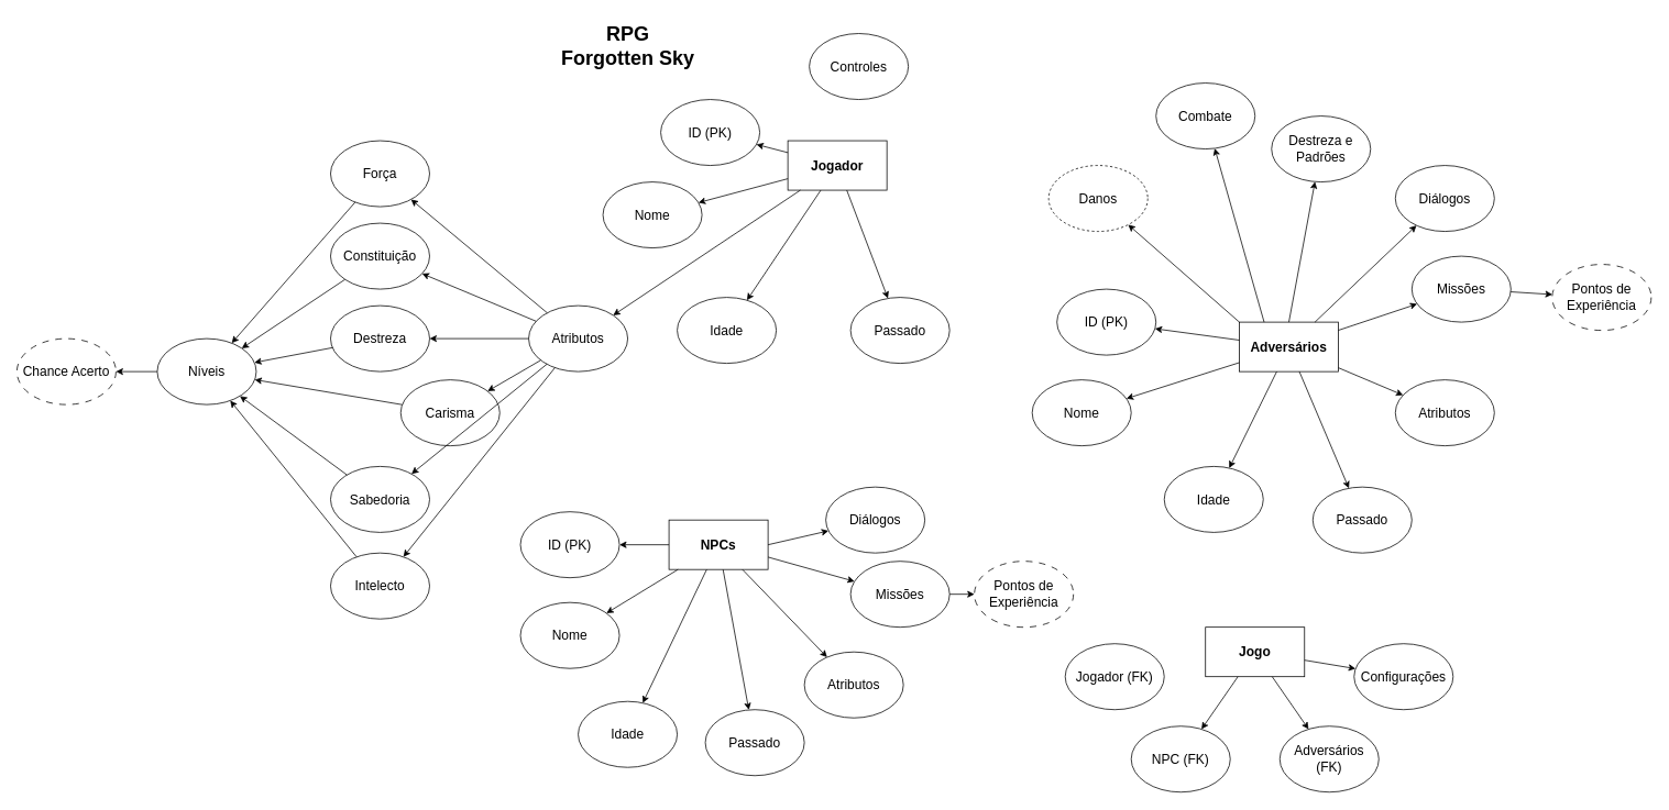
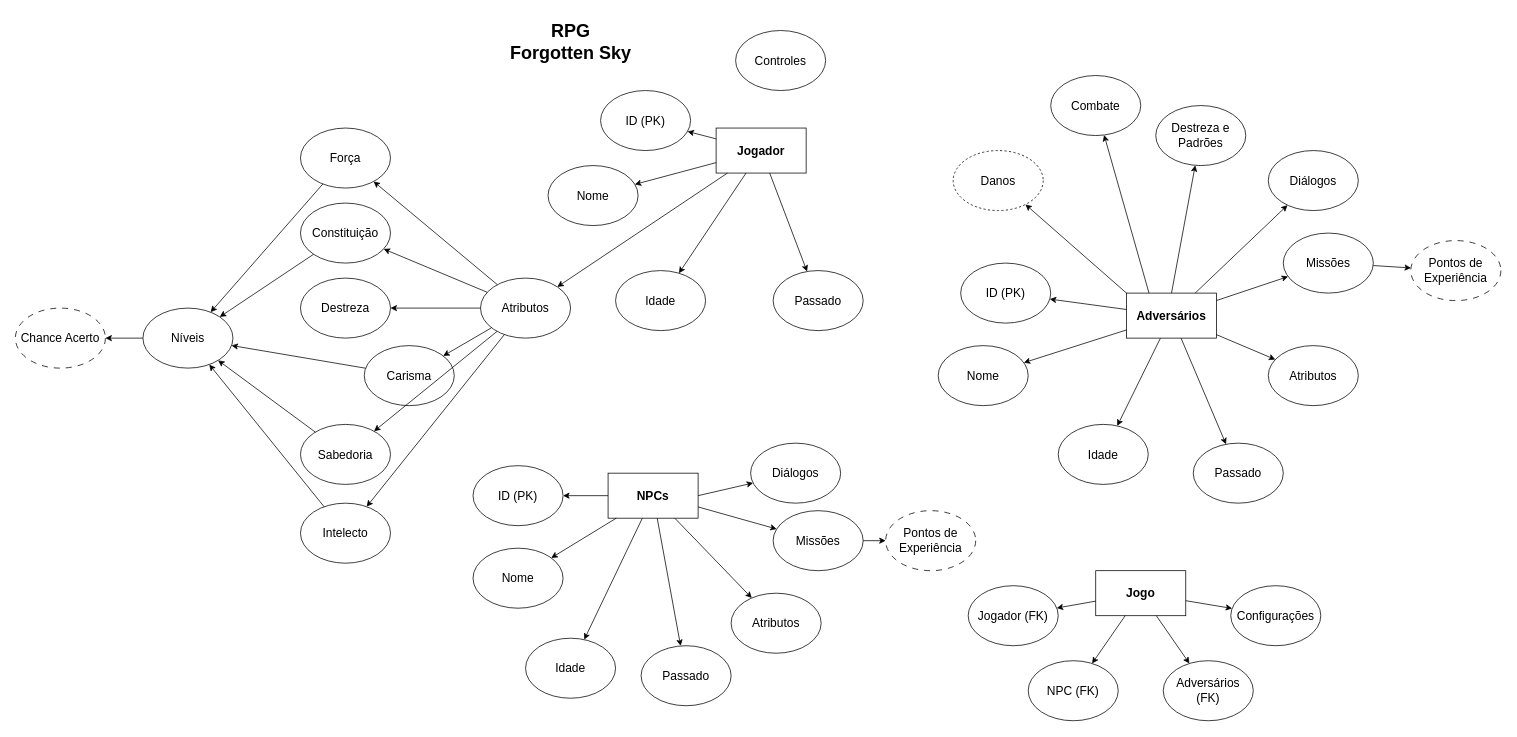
  <mxCell id="0" />
  <mxCell id="1" parent="0" />
  <mxCell id="2" value="&lt;font style=&quot;font-size: 24px;&quot;&gt;&lt;b&gt;RPG&lt;br&gt;Forgotten Sky&lt;/b&gt;&lt;/font&gt;" style="text;html=1;align=center;verticalAlign=middle;resizable=0;points=[];autosize=1;strokeColor=none;fillColor=none;" parent="1" vertex="1"><mxGeometry x="670" y="20" width="180" height="70" as="geometry" /></mxCell>
  <mxCell id="3" value="&lt;font style=&quot;font-size: 16px;&quot;&gt;&lt;b&gt;Jogador&lt;/b&gt;&lt;/font&gt;" style="rounded=0;whiteSpace=wrap;html=1;" parent="1" vertex="1"><mxGeometry x="954" y="170" width="120" height="60" as="geometry" /></mxCell>
  <mxCell id="4" value="&lt;span style=&quot;font-size: 16px;&quot;&gt;&lt;b&gt;NPCs&lt;/b&gt;&lt;/span&gt;" style="rounded=0;whiteSpace=wrap;html=1;" parent="1" vertex="1"><mxGeometry x="810" y="630" width="120" height="60" as="geometry" /></mxCell>
  <mxCell id="5" value="&lt;font style=&quot;font-size: 16px;&quot;&gt;Nome&lt;/font&gt;" style="ellipse;whiteSpace=wrap;html=1;" parent="1" vertex="1"><mxGeometry x="730" y="220" width="120" height="80" as="geometry" /></mxCell>
  <mxCell id="6" value="&lt;font style=&quot;font-size: 16px;&quot;&gt;Idade&lt;/font&gt;" style="ellipse;whiteSpace=wrap;html=1;" parent="1" vertex="1"><mxGeometry x="820" y="360" width="120" height="80" as="geometry" /></mxCell>
  <mxCell id="7" value="&lt;font style=&quot;font-size: 16px;&quot;&gt;Passado&lt;/font&gt;" style="ellipse;whiteSpace=wrap;html=1;" parent="1" vertex="1"><mxGeometry x="1030" y="360" width="120" height="80" as="geometry" /></mxCell>
  <mxCell id="8" value="&lt;font style=&quot;font-size: 16px;&quot;&gt;Atributos&lt;/font&gt;" style="ellipse;whiteSpace=wrap;html=1;" parent="1" vertex="1"><mxGeometry x="640" y="370" width="120" height="80" as="geometry" /></mxCell>
  <mxCell id="9" value="&lt;font style=&quot;font-size: 16px;&quot;&gt;Força&lt;/font&gt;" style="ellipse;whiteSpace=wrap;html=1;" parent="1" vertex="1"><mxGeometry x="400" y="170" width="120" height="80" as="geometry" /></mxCell>
  <mxCell id="10" value="&lt;font style=&quot;font-size: 16px;&quot;&gt;Destreza&lt;/font&gt;" style="ellipse;whiteSpace=wrap;html=1;" parent="1" vertex="1"><mxGeometry x="400" y="370" width="120" height="80" as="geometry" /></mxCell>
  <mxCell id="11" value="&lt;font style=&quot;font-size: 16px;&quot;&gt;Intelecto&lt;/font&gt;" style="ellipse;whiteSpace=wrap;html=1;" parent="1" vertex="1"><mxGeometry x="400" y="670" width="120" height="80" as="geometry" /></mxCell>
  <mxCell id="12" value="&lt;font style=&quot;font-size: 16px;&quot;&gt;Constituição&lt;/font&gt;" style="ellipse;whiteSpace=wrap;html=1;" parent="1" vertex="1"><mxGeometry x="400" y="270" width="120" height="80" as="geometry" /></mxCell>
  <mxCell id="13" value="&lt;font style=&quot;font-size: 16px;&quot;&gt;Sabedoria&lt;/font&gt;" style="ellipse;whiteSpace=wrap;html=1;" parent="1" vertex="1"><mxGeometry x="400" y="565" width="120" height="80" as="geometry" /></mxCell>
  <mxCell id="14" value="&lt;font style=&quot;font-size: 16px;&quot;&gt;Carisma&lt;/font&gt;" style="ellipse;whiteSpace=wrap;html=1;" parent="1" vertex="1"><mxGeometry x="485" y="460" width="120" height="80" as="geometry" /></mxCell>
  <mxCell id="15" value="&lt;font style=&quot;font-size: 16px;&quot;&gt;Níveis&lt;/font&gt;" style="ellipse;whiteSpace=wrap;html=1;" parent="1" vertex="1"><mxGeometry x="190" y="410" width="120" height="80" as="geometry" /></mxCell>
  <mxCell id="16" value="&lt;span style=&quot;font-size: 16px;&quot;&gt;Chance Acerto&lt;/span&gt;" style="ellipse;whiteSpace=wrap;html=1;dashed=1;dashPattern=8 8;" parent="1" vertex="1"><mxGeometry x="20" y="410" width="120" height="80" as="geometry" /></mxCell>
  <mxCell id="17" value="&lt;font style=&quot;font-size: 16px;&quot;&gt;ID (PK)&lt;/font&gt;" style="ellipse;whiteSpace=wrap;html=1;" parent="1" vertex="1"><mxGeometry x="800" y="120" width="120" height="80" as="geometry" /></mxCell>
  <mxCell id="18" value="&lt;font style=&quot;font-size: 16px;&quot;&gt;Nome&lt;/font&gt;" style="ellipse;whiteSpace=wrap;html=1;" parent="1" vertex="1"><mxGeometry x="630" y="730" width="120" height="80" as="geometry" /></mxCell>
  <mxCell id="19" value="&lt;font style=&quot;font-size: 16px;&quot;&gt;Idade&lt;/font&gt;" style="ellipse;whiteSpace=wrap;html=1;" parent="1" vertex="1"><mxGeometry x="700" y="850" width="120" height="80" as="geometry" /></mxCell>
  <mxCell id="20" value="&lt;font style=&quot;font-size: 16px;&quot;&gt;Passado&lt;/font&gt;" style="ellipse;whiteSpace=wrap;html=1;" parent="1" vertex="1"><mxGeometry x="854" y="860" width="120" height="80" as="geometry" /></mxCell>
  <mxCell id="21" value="&lt;font style=&quot;font-size: 16px;&quot;&gt;Atributos&lt;/font&gt;" style="ellipse;whiteSpace=wrap;html=1;" parent="1" vertex="1"><mxGeometry x="974" y="790" width="120" height="80" as="geometry" /></mxCell>
  <mxCell id="22" value="&lt;font style=&quot;font-size: 16px;&quot;&gt;ID (PK)&lt;/font&gt;" style="ellipse;whiteSpace=wrap;html=1;" parent="1" vertex="1"><mxGeometry x="630" y="620" width="120" height="80" as="geometry" /></mxCell>
  <mxCell id="23" value="&lt;span style=&quot;font-size: 16px;&quot;&gt;Diálogos&lt;/span&gt;" style="ellipse;whiteSpace=wrap;html=1;" parent="1" vertex="1"><mxGeometry x="1000" y="590" width="120" height="80" as="geometry" /></mxCell>
  <mxCell id="24" value="&lt;font style=&quot;font-size: 16px;&quot;&gt;Missões&lt;/font&gt;" style="ellipse;whiteSpace=wrap;html=1;" parent="1" vertex="1"><mxGeometry x="1030" y="680" width="120" height="80" as="geometry" /></mxCell>
  <mxCell id="25" value="&lt;span style=&quot;font-size: 16px;&quot;&gt;Pontos de Experiência&lt;/span&gt;" style="ellipse;whiteSpace=wrap;html=1;dashed=1;dashPattern=8 8;" parent="1" vertex="1"><mxGeometry x="1180" y="680" width="120" height="80" as="geometry" /></mxCell>
  <mxCell id="26" value="&lt;span style=&quot;font-size: 16px;&quot;&gt;&lt;b&gt;Adversários&lt;/b&gt;&lt;/span&gt;" style="rounded=0;whiteSpace=wrap;html=1;" parent="1" vertex="1"><mxGeometry x="1501" y="390" width="120" height="60" as="geometry" /></mxCell>
  <mxCell id="27" value="&lt;font style=&quot;font-size: 16px;&quot;&gt;Nome&lt;/font&gt;" style="ellipse;whiteSpace=wrap;html=1;" parent="1" vertex="1"><mxGeometry x="1250" y="460" width="120" height="80" as="geometry" /></mxCell>
  <mxCell id="28" value="&lt;font style=&quot;font-size: 16px;&quot;&gt;Idade&lt;/font&gt;" style="ellipse;whiteSpace=wrap;html=1;" parent="1" vertex="1"><mxGeometry x="1410" y="565" width="120" height="80" as="geometry" /></mxCell>
  <mxCell id="29" value="&lt;font style=&quot;font-size: 16px;&quot;&gt;Passado&lt;/font&gt;" style="ellipse;whiteSpace=wrap;html=1;" parent="1" vertex="1"><mxGeometry x="1590" y="590" width="120" height="80" as="geometry" /></mxCell>
  <mxCell id="30" value="&lt;font style=&quot;font-size: 16px;&quot;&gt;Atributos&lt;/font&gt;" style="ellipse;whiteSpace=wrap;html=1;" parent="1" vertex="1"><mxGeometry x="1690" y="460" width="120" height="80" as="geometry" /></mxCell>
  <mxCell id="31" value="&lt;font style=&quot;font-size: 16px;&quot;&gt;ID (PK)&lt;/font&gt;" style="ellipse;whiteSpace=wrap;html=1;" parent="1" vertex="1"><mxGeometry x="1280" y="350" width="120" height="80" as="geometry" /></mxCell>
  <mxCell id="32" value="&lt;span style=&quot;font-size: 16px;&quot;&gt;Diálogos&lt;/span&gt;" style="ellipse;whiteSpace=wrap;html=1;" parent="1" vertex="1"><mxGeometry x="1690" y="200" width="120" height="80" as="geometry" /></mxCell>
  <mxCell id="33" value="&lt;font style=&quot;font-size: 16px;&quot;&gt;Missões&lt;/font&gt;" style="ellipse;whiteSpace=wrap;html=1;" parent="1" vertex="1"><mxGeometry x="1710" y="310" width="120" height="80" as="geometry" /></mxCell>
  <mxCell id="34" value="&lt;span style=&quot;font-size: 16px;&quot;&gt;Pontos de Experiência&lt;/span&gt;" style="ellipse;whiteSpace=wrap;html=1;dashed=1;dashPattern=8 8;" parent="1" vertex="1"><mxGeometry x="1880" y="320" width="120" height="80" as="geometry" /></mxCell>
  <mxCell id="35" value="&lt;span style=&quot;font-size: 16px;&quot;&gt;Combate&lt;/span&gt;" style="ellipse;whiteSpace=wrap;html=1;" parent="1" vertex="1"><mxGeometry x="1400" y="100" width="120" height="80" as="geometry" /></mxCell>
  <mxCell id="36" value="&lt;span style=&quot;font-size: 16px;&quot;&gt;Destreza e&lt;br&gt;Padrões&lt;br&gt;&lt;/span&gt;" style="ellipse;whiteSpace=wrap;html=1;" parent="1" vertex="1"><mxGeometry x="1540" y="140" width="120" height="80" as="geometry" /></mxCell>
  <mxCell id="37" value="&lt;span style=&quot;font-size: 16px;&quot;&gt;Danos&lt;br&gt;&lt;/span&gt;" style="ellipse;whiteSpace=wrap;html=1;dashed=1;" parent="1" vertex="1"><mxGeometry x="1270" y="200" width="120" height="80" as="geometry" /></mxCell>
  <mxCell id="38" value="&lt;font style=&quot;font-size: 16px;&quot;&gt;Controles&lt;/font&gt;" style="ellipse;whiteSpace=wrap;html=1;" parent="1" vertex="1"><mxGeometry x="980" y="40" width="120" height="80" as="geometry" /></mxCell>
  <mxCell id="39" value="" style="endArrow=classic;html=1;rounded=0;strokeWidth=1;" parent="1" source="3" target="17" edge="1"><mxGeometry width="50" height="50" relative="1" as="geometry"><mxPoint x="930" y="650" as="sourcePoint" /><mxPoint x="1190" y="590" as="targetPoint" /></mxGeometry></mxCell>
  <mxCell id="40" value="" style="endArrow=classic;html=1;rounded=0;strokeWidth=1;" parent="1" source="3" target="5" edge="1"><mxGeometry width="50" height="50" relative="1" as="geometry"><mxPoint x="964" y="194" as="sourcePoint" /><mxPoint x="926" y="185" as="targetPoint" /></mxGeometry></mxCell>
  <mxCell id="41" value="" style="endArrow=classic;html=1;rounded=0;strokeWidth=1;" parent="1" source="3" target="6" edge="1"><mxGeometry width="50" height="50" relative="1" as="geometry"><mxPoint x="974" y="204" as="sourcePoint" /><mxPoint x="936" y="195" as="targetPoint" /></mxGeometry></mxCell>
  <mxCell id="42" value="" style="endArrow=classic;html=1;rounded=0;strokeWidth=1;" parent="1" source="3" target="7" edge="1"><mxGeometry width="50" height="50" relative="1" as="geometry"><mxPoint x="984" y="214" as="sourcePoint" /><mxPoint x="946" y="205" as="targetPoint" /></mxGeometry></mxCell>
  <mxCell id="43" value="" style="endArrow=classic;html=1;rounded=0;strokeWidth=1;" parent="1" source="3" target="8" edge="1"><mxGeometry width="50" height="50" relative="1" as="geometry"><mxPoint x="994" y="224" as="sourcePoint" /><mxPoint x="956" y="215" as="targetPoint" /></mxGeometry></mxCell>
  <mxCell id="44" value="" style="endArrow=classic;html=1;rounded=0;strokeWidth=1;" parent="1" source="4" target="22" edge="1"><mxGeometry width="50" height="50" relative="1" as="geometry"><mxPoint x="985" y="90" as="sourcePoint" /><mxPoint x="1035" y="221" as="targetPoint" /></mxGeometry></mxCell>
  <mxCell id="45" value="" style="endArrow=classic;html=1;rounded=0;strokeWidth=1;" parent="1" source="4" target="18" edge="1"><mxGeometry width="50" height="50" relative="1" as="geometry"><mxPoint x="995" y="100" as="sourcePoint" /><mxPoint x="1045" y="231" as="targetPoint" /></mxGeometry></mxCell>
  <mxCell id="46" value="" style="endArrow=classic;html=1;rounded=0;strokeWidth=1;" parent="1" source="4" target="19" edge="1"><mxGeometry width="50" height="50" relative="1" as="geometry"><mxPoint x="1005" y="110" as="sourcePoint" /><mxPoint x="1055" y="241" as="targetPoint" /></mxGeometry></mxCell>
  <mxCell id="47" value="" style="endArrow=classic;html=1;rounded=0;strokeWidth=1;" parent="1" source="4" target="20" edge="1"><mxGeometry width="50" height="50" relative="1" as="geometry"><mxPoint x="1015" y="120" as="sourcePoint" /><mxPoint x="1065" y="251" as="targetPoint" /></mxGeometry></mxCell>
  <mxCell id="48" value="" style="endArrow=classic;html=1;rounded=0;strokeWidth=1;" parent="1" source="4" target="21" edge="1"><mxGeometry width="50" height="50" relative="1" as="geometry"><mxPoint x="1025" y="130" as="sourcePoint" /><mxPoint x="1075" y="261" as="targetPoint" /></mxGeometry></mxCell>
  <mxCell id="49" value="" style="endArrow=classic;html=1;rounded=0;strokeWidth=1;exitX=1;exitY=0.75;exitDx=0;exitDy=0;" parent="1" source="4" target="24" edge="1"><mxGeometry width="50" height="50" relative="1" as="geometry"><mxPoint x="950" y="590" as="sourcePoint" /><mxPoint x="1085" y="271" as="targetPoint" /></mxGeometry></mxCell>
  <mxCell id="50" value="" style="endArrow=classic;html=1;rounded=0;strokeWidth=1;exitX=1;exitY=0.5;exitDx=0;exitDy=0;" parent="1" source="4" target="23" edge="1"><mxGeometry width="50" height="50" relative="1" as="geometry"><mxPoint x="967.205" y="373.205" as="sourcePoint" /><mxPoint x="1095" y="281" as="targetPoint" /></mxGeometry></mxCell>
  <mxCell id="51" value="" style="endArrow=classic;html=1;rounded=0;strokeWidth=1;" parent="1" source="24" target="25" edge="1"><mxGeometry width="50" height="50" relative="1" as="geometry"><mxPoint x="1055" y="160" as="sourcePoint" /><mxPoint x="1105" y="291" as="targetPoint" /></mxGeometry></mxCell>
  <mxCell id="52" value="" style="endArrow=classic;html=1;rounded=0;strokeWidth=1;" parent="1" source="15" target="16" edge="1"><mxGeometry width="50" height="50" relative="1" as="geometry"><mxPoint x="1203" y="903" as="sourcePoint" /><mxPoint x="1271" y="937" as="targetPoint" /></mxGeometry></mxCell>
  <mxCell id="53" value="" style="endArrow=classic;html=1;rounded=0;strokeWidth=1;" parent="1" source="26" target="31" edge="1"><mxGeometry width="50" height="50" relative="1" as="geometry"><mxPoint x="650" y="885" as="sourcePoint" /><mxPoint x="734" y="864" as="targetPoint" /></mxGeometry></mxCell>
  <mxCell id="54" value="" style="endArrow=classic;html=1;rounded=0;strokeWidth=1;" parent="1" source="26" target="27" edge="1"><mxGeometry width="50" height="50" relative="1" as="geometry"><mxPoint x="1391" y="867" as="sourcePoint" /><mxPoint x="1277" y="879" as="targetPoint" /></mxGeometry></mxCell>
  <mxCell id="55" value="" style="endArrow=classic;html=1;rounded=0;strokeWidth=1;" parent="1" source="26" target="28" edge="1"><mxGeometry width="50" height="50" relative="1" as="geometry"><mxPoint x="1401" y="877" as="sourcePoint" /><mxPoint x="1287" y="889" as="targetPoint" /></mxGeometry></mxCell>
  <mxCell id="56" value="" style="endArrow=classic;html=1;rounded=0;strokeWidth=1;" parent="1" source="26" target="29" edge="1"><mxGeometry width="50" height="50" relative="1" as="geometry"><mxPoint x="1411" y="887" as="sourcePoint" /><mxPoint x="1297" y="899" as="targetPoint" /></mxGeometry></mxCell>
  <mxCell id="57" value="" style="endArrow=classic;html=1;rounded=0;strokeWidth=1;" parent="1" source="26" target="30" edge="1"><mxGeometry width="50" height="50" relative="1" as="geometry"><mxPoint x="1421" y="897" as="sourcePoint" /><mxPoint x="1307" y="909" as="targetPoint" /></mxGeometry></mxCell>
  <mxCell id="58" value="" style="endArrow=classic;html=1;rounded=0;strokeWidth=1;" parent="1" source="26" target="33" edge="1"><mxGeometry width="50" height="50" relative="1" as="geometry"><mxPoint x="1431" y="907" as="sourcePoint" /><mxPoint x="1317" y="919" as="targetPoint" /></mxGeometry></mxCell>
  <mxCell id="59" value="" style="endArrow=classic;html=1;rounded=0;strokeWidth=1;" parent="1" source="26" target="32" edge="1"><mxGeometry width="50" height="50" relative="1" as="geometry"><mxPoint x="1441" y="917" as="sourcePoint" /><mxPoint x="1327" y="929" as="targetPoint" /></mxGeometry></mxCell>
  <mxCell id="60" value="" style="endArrow=classic;html=1;rounded=0;strokeWidth=1;exitX=0.25;exitY=0;exitDx=0;exitDy=0;" parent="1" source="26" target="35" edge="1"><mxGeometry width="50" height="50" relative="1" as="geometry"><mxPoint x="1451" y="927" as="sourcePoint" /><mxPoint x="1337" y="939" as="targetPoint" /></mxGeometry></mxCell>
  <mxCell id="61" value="" style="endArrow=classic;html=1;rounded=0;strokeWidth=1;" parent="1" source="33" target="34" edge="1"><mxGeometry width="50" height="50" relative="1" as="geometry"><mxPoint x="1594" y="530" as="sourcePoint" /><mxPoint x="1662" y="672" as="targetPoint" /></mxGeometry></mxCell>
  <mxCell id="62" value="" style="endArrow=classic;html=1;rounded=0;strokeWidth=1;exitX=0;exitY=0;exitDx=0;exitDy=0;" parent="1" source="26" target="37" edge="1"><mxGeometry width="50" height="50" relative="1" as="geometry"><mxPoint x="1520" y="503" as="sourcePoint" /><mxPoint x="1460" y="507" as="targetPoint" /></mxGeometry></mxCell>
  <mxCell id="63" value="" style="endArrow=classic;html=1;rounded=0;strokeWidth=1;exitX=0.5;exitY=0;exitDx=0;exitDy=0;" parent="1" source="26" target="36" edge="1"><mxGeometry width="50" height="50" relative="1" as="geometry"><mxPoint x="1530" y="513" as="sourcePoint" /><mxPoint x="1470" y="517" as="targetPoint" /></mxGeometry></mxCell>
  <mxCell id="64" value="&lt;font style=&quot;font-size: 16px;&quot;&gt;&lt;b&gt;Jogo&lt;/b&gt;&lt;/font&gt;" style="rounded=0;whiteSpace=wrap;html=1;" parent="1" vertex="1"><mxGeometry x="1460" y="760" width="120" height="60" as="geometry" /></mxCell>
  <mxCell id="65" value="&lt;font style=&quot;font-size: 16px;&quot;&gt;Jogador (FK)&lt;/font&gt;" style="ellipse;whiteSpace=wrap;html=1;" parent="1" vertex="1"><mxGeometry x="1290" y="780" width="120" height="80" as="geometry" /></mxCell>
  <mxCell id="66" value="&lt;font style=&quot;font-size: 16px;&quot;&gt;NPC (FK)&lt;/font&gt;" style="ellipse;whiteSpace=wrap;html=1;" parent="1" vertex="1"><mxGeometry x="1370" y="880" width="120" height="80" as="geometry" /></mxCell>
  <mxCell id="67" value="&lt;font style=&quot;font-size: 16px;&quot;&gt;Adversários (FK)&lt;/font&gt;" style="ellipse;whiteSpace=wrap;html=1;" parent="1" vertex="1"><mxGeometry x="1550" y="880" width="120" height="80" as="geometry" /></mxCell>
  <mxCell id="68" value="&lt;font style=&quot;font-size: 16px;&quot;&gt;Configurações&lt;/font&gt;" style="ellipse;whiteSpace=wrap;html=1;" parent="1" vertex="1"><mxGeometry x="1640" y="780" width="120" height="80" as="geometry" /></mxCell>
  <mxCell id="69" value="" style="endArrow=classic;html=1;rounded=0;strokeWidth=1;" parent="1" source="9" target="15" edge="1"><mxGeometry width="50" height="50" relative="1" as="geometry"><mxPoint x="201" y="536" as="sourcePoint" /><mxPoint x="350" y="400" as="targetPoint" /></mxGeometry></mxCell>
  <mxCell id="70" value="" style="endArrow=classic;html=1;rounded=0;strokeWidth=1;" parent="1" source="12" target="15" edge="1"><mxGeometry width="50" height="50" relative="1" as="geometry"><mxPoint x="473" y="351" as="sourcePoint" /><mxPoint x="297" y="499" as="targetPoint" /></mxGeometry></mxCell>
- <mxCell id="71" value="" style="endArrow=classic;html=1;rounded=0;strokeWidth=1;" parent="1" source="10" target="15" edge="1"><mxGeometry width="50" height="50" relative="1" as="geometry"><mxPoint x="483" y="361" as="sourcePoint" /><mxPoint x="307" y="509" as="targetPoint" /></mxGeometry></mxCell>
  <mxCell id="72" value="" style="endArrow=classic;html=1;rounded=0;strokeWidth=1;" parent="1" source="14" target="15" edge="1"><mxGeometry width="50" height="50" relative="1" as="geometry"><mxPoint x="493" y="371" as="sourcePoint" /><mxPoint x="317" y="519" as="targetPoint" /></mxGeometry></mxCell>
  <mxCell id="73" value="" style="endArrow=classic;html=1;rounded=0;strokeWidth=1;" parent="1" source="13" target="15" edge="1"><mxGeometry width="50" height="50" relative="1" as="geometry"><mxPoint x="503" y="381" as="sourcePoint" /><mxPoint x="327" y="529" as="targetPoint" /></mxGeometry></mxCell>
  <mxCell id="74" value="" style="endArrow=classic;html=1;rounded=0;strokeWidth=1;" parent="1" source="11" target="15" edge="1"><mxGeometry width="50" height="50" relative="1" as="geometry"><mxPoint x="513" y="391" as="sourcePoint" /><mxPoint x="337" y="539" as="targetPoint" /></mxGeometry></mxCell>
  <mxCell id="75" value="" style="endArrow=classic;html=1;rounded=0;strokeWidth=1;" parent="1" source="8" target="9" edge="1"><mxGeometry width="50" height="50" relative="1" as="geometry"><mxPoint x="523" y="401" as="sourcePoint" /><mxPoint x="347" y="549" as="targetPoint" /></mxGeometry></mxCell>
  <mxCell id="76" value="" style="endArrow=classic;html=1;rounded=0;strokeWidth=1;" parent="1" source="8" target="12" edge="1"><mxGeometry width="50" height="50" relative="1" as="geometry"><mxPoint x="662" y="396" as="sourcePoint" /><mxPoint x="558" y="344" as="targetPoint" /></mxGeometry></mxCell>
  <mxCell id="77" value="" style="endArrow=classic;html=1;rounded=0;strokeWidth=1;" parent="1" source="8" target="10" edge="1"><mxGeometry width="50" height="50" relative="1" as="geometry"><mxPoint x="672" y="406" as="sourcePoint" /><mxPoint x="568" y="354" as="targetPoint" /></mxGeometry></mxCell>
  <mxCell id="78" value="" style="endArrow=classic;html=1;rounded=0;strokeWidth=1;" parent="1" source="8" target="14" edge="1"><mxGeometry width="50" height="50" relative="1" as="geometry"><mxPoint x="682" y="416" as="sourcePoint" /><mxPoint x="578" y="364" as="targetPoint" /></mxGeometry></mxCell>
  <mxCell id="79" value="" style="endArrow=classic;html=1;rounded=0;strokeWidth=1;" parent="1" source="8" target="13" edge="1"><mxGeometry width="50" height="50" relative="1" as="geometry"><mxPoint x="692" y="426" as="sourcePoint" /><mxPoint x="588" y="374" as="targetPoint" /></mxGeometry></mxCell>
  <mxCell id="80" value="" style="endArrow=classic;html=1;rounded=0;strokeWidth=1;" parent="1" source="8" target="11" edge="1"><mxGeometry width="50" height="50" relative="1" as="geometry"><mxPoint x="702" y="436" as="sourcePoint" /><mxPoint x="598" y="384" as="targetPoint" /></mxGeometry></mxCell>
+ <mxCell id="81" value="" style="endArrow=classic;html=1;rounded=0;strokeWidth=1;" parent="1" source="64" target="65" edge="1"><mxGeometry width="50" height="50" relative="1" as="geometry"><mxPoint x="1130" y="674" as="sourcePoint" /><mxPoint x="1233" y="780" as="targetPoint" /></mxGeometry></mxCell>
  <mxCell id="82" value="" style="endArrow=classic;html=1;rounded=0;strokeWidth=1;" parent="1" source="64" target="66" edge="1"><mxGeometry width="50" height="50" relative="1" as="geometry"><mxPoint x="869" y="710" as="sourcePoint" /><mxPoint x="972" y="816" as="targetPoint" /></mxGeometry></mxCell>
  <mxCell id="83" value="" style="endArrow=classic;html=1;rounded=0;strokeWidth=1;" parent="1" source="64" target="67" edge="1"><mxGeometry width="50" height="50" relative="1" as="geometry"><mxPoint x="879" y="720" as="sourcePoint" /><mxPoint x="982" y="826" as="targetPoint" /></mxGeometry></mxCell>
  <mxCell id="84" value="" style="endArrow=classic;html=1;rounded=0;strokeWidth=1;" parent="1" source="64" target="68" edge="1"><mxGeometry width="50" height="50" relative="1" as="geometry"><mxPoint x="899" y="740" as="sourcePoint" /><mxPoint x="1002" y="846" as="targetPoint" /></mxGeometry></mxCell>
